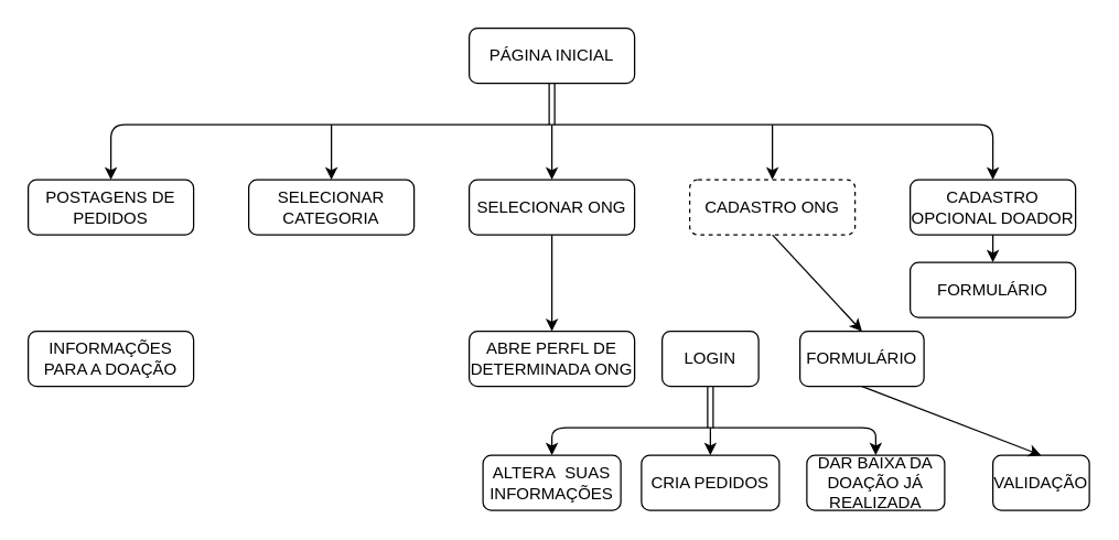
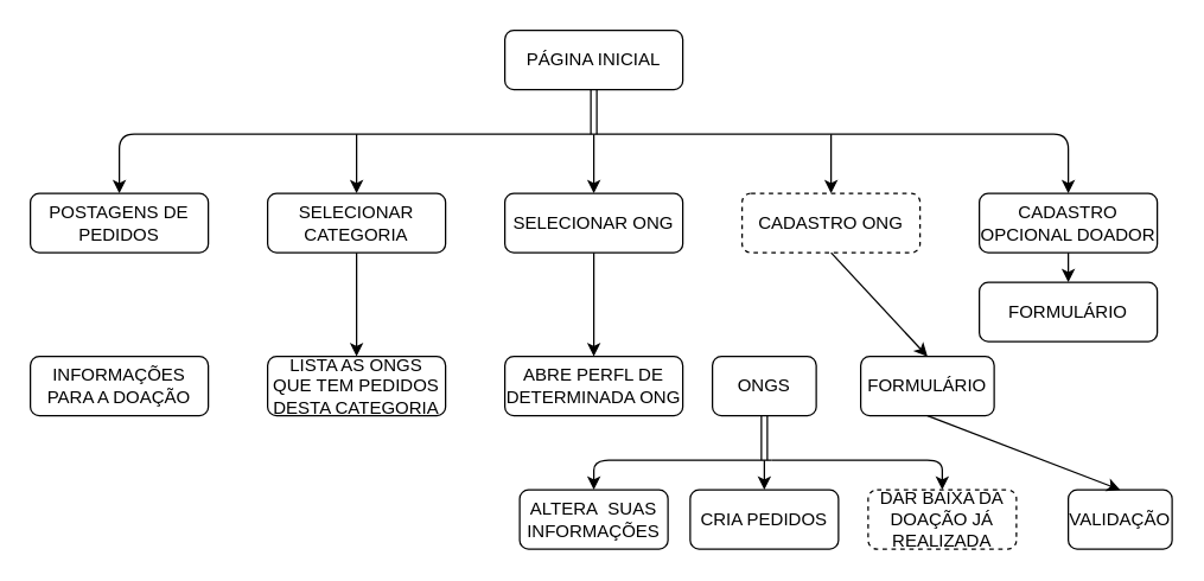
  <mxCell id="0" />
  <mxCell id="1" parent="0" />
  <mxCell id="2" value="&lt;font style=&quot;vertical-align: inherit&quot;&gt;&lt;font style=&quot;vertical-align: inherit&quot;&gt;PÁGINA INICIAL&lt;/font&gt;&lt;/font&gt;" style="rounded=1;whiteSpace=wrap;html=1;fontSize=12;glass=0;strokeWidth=1;shadow=0;" parent="1" vertex="1"><mxGeometry x="340" y="20" width="120" height="40" as="geometry" /></mxCell>
  <mxCell id="3" value="&lt;font style=&quot;vertical-align: inherit&quot;&gt;&lt;font style=&quot;vertical-align: inherit&quot;&gt;&lt;font style=&quot;vertical-align: inherit&quot;&gt;&lt;font style=&quot;vertical-align: inherit&quot;&gt;CADASTRO ONG&lt;/font&gt;&lt;/font&gt;&lt;/font&gt;&lt;/font&gt;" style="rounded=1;whiteSpace=wrap;html=1;fontSize=12;glass=0;strokeWidth=1;shadow=0;dashed=1;" vertex="1" parent="1"><mxGeometry x="500" y="130" width="120" height="40" as="geometry" /></mxCell>
  <mxCell id="4" value="&lt;font style=&quot;vertical-align: inherit&quot;&gt;&lt;font style=&quot;vertical-align: inherit&quot;&gt;&lt;font style=&quot;vertical-align: inherit&quot;&gt;&lt;font style=&quot;vertical-align: inherit&quot;&gt;SELECIONAR CATEGORIA&lt;/font&gt;&lt;/font&gt;&lt;/font&gt;&lt;/font&gt;" style="rounded=1;whiteSpace=wrap;html=1;fontSize=12;glass=0;strokeWidth=1;shadow=0;" vertex="1" parent="1"><mxGeometry x="180" y="130" width="120" height="40" as="geometry" /></mxCell>
  <mxCell id="5" value="&lt;font style=&quot;vertical-align: inherit&quot;&gt;&lt;font style=&quot;vertical-align: inherit&quot;&gt;&lt;font style=&quot;vertical-align: inherit&quot;&gt;&lt;font style=&quot;vertical-align: inherit&quot;&gt;SELECIONAR ONG&lt;/font&gt;&lt;/font&gt;&lt;/font&gt;&lt;/font&gt;" style="rounded=1;whiteSpace=wrap;html=1;fontSize=12;glass=0;strokeWidth=1;shadow=0;" vertex="1" parent="1"><mxGeometry x="340" y="130" width="120" height="40" as="geometry" /></mxCell>
  <mxCell id="6" value="&lt;font style=&quot;vertical-align: inherit&quot;&gt;&lt;font style=&quot;vertical-align: inherit&quot;&gt;&lt;font style=&quot;vertical-align: inherit&quot;&gt;&lt;font style=&quot;vertical-align: inherit&quot;&gt;CADASTRO OPCIONAL DOADOR&lt;/font&gt;&lt;/font&gt;&lt;/font&gt;&lt;/font&gt;" style="rounded=1;whiteSpace=wrap;html=1;fontSize=12;glass=0;strokeWidth=1;shadow=0;" vertex="1" parent="1"><mxGeometry x="660" y="130" width="120" height="40" as="geometry" /></mxCell>
  <mxCell id="7" value="&lt;font style=&quot;vertical-align: inherit&quot;&gt;&lt;font style=&quot;vertical-align: inherit&quot;&gt;POSTAGENS DE PEDIDOS&lt;/font&gt;&lt;/font&gt;" style="rounded=1;whiteSpace=wrap;html=1;fontSize=12;glass=0;strokeWidth=1;shadow=0;" vertex="1" parent="1"><mxGeometry x="20" y="130" width="120" height="40" as="geometry" /></mxCell>
  <mxCell id="8" value="" style="shape=link;html=1;entryX=0.5;entryY=1;entryDx=0;entryDy=0;" edge="1" parent="1" target="2"><mxGeometry width="100" relative="1" as="geometry"><mxPoint x="400" y="90" as="sourcePoint" /><mxPoint x="460" y="260" as="targetPoint" /></mxGeometry></mxCell>
  <mxCell id="9" value="" style="endArrow=classic;html=1;entryX=0.5;entryY=0;entryDx=0;entryDy=0;" edge="1" parent="1" target="7"><mxGeometry width="50" height="50" relative="1" as="geometry"><mxPoint x="400" y="90" as="sourcePoint" /><mxPoint x="390" y="240" as="targetPoint" /><Array as="points"><mxPoint x="80" y="90" /></Array></mxGeometry></mxCell>
  <mxCell id="10" value="" style="endArrow=classic;html=1;entryX=0.5;entryY=0;entryDx=0;entryDy=0;" edge="1" parent="1" target="4"><mxGeometry width="50" height="50" relative="1" as="geometry"><mxPoint x="240" y="90" as="sourcePoint" /><mxPoint x="240" y="240" as="targetPoint" /></mxGeometry></mxCell>
  <mxCell id="11" value="" style="endArrow=classic;html=1;entryX=0.5;entryY=0;entryDx=0;entryDy=0;" edge="1" parent="1" target="5"><mxGeometry width="50" height="50" relative="1" as="geometry"><mxPoint x="400" y="90" as="sourcePoint" /><mxPoint x="320" y="240" as="targetPoint" /></mxGeometry></mxCell>
  <mxCell id="12" value="" style="endArrow=classic;html=1;entryX=0.5;entryY=0;entryDx=0;entryDy=0;" edge="1" parent="1" target="6"><mxGeometry width="50" height="50" relative="1" as="geometry"><mxPoint x="400" y="90" as="sourcePoint" /><mxPoint x="520" y="240" as="targetPoint" /><Array as="points"><mxPoint x="720" y="90" /></Array></mxGeometry></mxCell>
  <mxCell id="13" value="" style="endArrow=classic;html=1;entryX=0.5;entryY=0;entryDx=0;entryDy=0;" edge="1" parent="1" target="3"><mxGeometry width="50" height="50" relative="1" as="geometry"><mxPoint x="560" y="90" as="sourcePoint" /><mxPoint x="550" y="270" as="targetPoint" /></mxGeometry></mxCell>
  <mxCell id="14" value="INFORMAÇÕES PARA A DOAÇÃO" style="rounded=1;whiteSpace=wrap;html=1;fontSize=12;glass=0;strokeWidth=1;shadow=0;" vertex="1" parent="1"><mxGeometry x="20" y="240" width="120" height="40" as="geometry" /></mxCell>
+ <mxCell id="15" value="" style="endArrow=classic;html=1;exitX=0.5;exitY=1;exitDx=0;exitDy=0;entryX=0.5;entryY=0;entryDx=0;entryDy=0;" edge="1" parent="1" source="4" target="16"><mxGeometry width="50" height="50" relative="1" as="geometry"><mxPoint x="230" y="270" as="sourcePoint" /><mxPoint x="240" y="240" as="targetPoint" /></mxGeometry></mxCell>
+ <mxCell id="16" value="LISTA AS ONGS QUE TEM PEDIDOS DESTA CATEGORIA" style="rounded=1;whiteSpace=wrap;html=1;fontSize=12;glass=0;strokeWidth=1;shadow=0;" vertex="1" parent="1"><mxGeometry x="180" y="240" width="120" height="40" as="geometry" /></mxCell>
  <mxCell id="17" value="ABRE PERFL DE DETERMINADA ONG" style="rounded=1;whiteSpace=wrap;html=1;fontSize=12;glass=0;strokeWidth=1;shadow=0;" vertex="1" parent="1"><mxGeometry x="340" y="240" width="120" height="40" as="geometry" /></mxCell>
  <mxCell id="18" value="" style="endArrow=classic;html=1;exitX=0.5;exitY=1;exitDx=0;exitDy=0;entryX=0.5;entryY=0;entryDx=0;entryDy=0;" edge="1" parent="1" source="5" target="17"><mxGeometry width="50" height="50" relative="1" as="geometry"><mxPoint x="250" y="180" as="sourcePoint" /><mxPoint x="250" y="250" as="targetPoint" /></mxGeometry></mxCell>
- <mxCell id="19" value="LOGIN" style="rounded=1;whiteSpace=wrap;html=1;fontSize=12;glass=0;strokeWidth=1;shadow=0;" vertex="1" parent="1"><mxGeometry x="480" y="240" width="70" height="40" as="geometry" /></mxCell>
+ <mxCell id="19" value="ONGS" style="rounded=1;whiteSpace=wrap;html=1;fontSize=12;glass=0;strokeWidth=1;shadow=0;" vertex="1" parent="1"><mxGeometry x="480" y="240" width="70" height="40" as="geometry" /></mxCell>
  <mxCell id="20" value="FORMULÁRIO" style="rounded=1;whiteSpace=wrap;html=1;fontSize=12;glass=0;strokeWidth=1;shadow=0;" vertex="1" parent="1"><mxGeometry x="580" y="240" width="90" height="40" as="geometry" /></mxCell>
  <mxCell id="21" value="" style="endArrow=classic;html=1;exitX=0.5;exitY=1;exitDx=0;exitDy=0;entryX=0.5;entryY=0;entryDx=0;entryDy=0;" edge="1" parent="1" source="3" target="20"><mxGeometry width="50" height="50" relative="1" as="geometry"><mxPoint x="570" y="180" as="sourcePoint" /><mxPoint x="525" y="250" as="targetPoint" /></mxGeometry></mxCell>
  <mxCell id="22" value="ALTERA&amp;nbsp; SUAS INFORMAÇÕES" style="rounded=1;whiteSpace=wrap;html=1;fontSize=12;glass=0;strokeWidth=1;shadow=0;" vertex="1" parent="1"><mxGeometry x="350" y="330" width="100" height="40" as="geometry" /></mxCell>
  <mxCell id="23" value="CRIA PEDIDOS" style="rounded=1;whiteSpace=wrap;html=1;fontSize=12;glass=0;strokeWidth=1;shadow=0;" vertex="1" parent="1"><mxGeometry x="465" y="330" width="100" height="40" as="geometry" /></mxCell>
- <mxCell id="24" value="DAR BAIXA DA DOAÇÃO JÁ REALIZADA" style="rounded=1;whiteSpace=wrap;html=1;fontSize=12;glass=0;strokeWidth=1;shadow=0;" vertex="1" parent="1"><mxGeometry x="585" y="330" width="100" height="40" as="geometry" /></mxCell>
+ <mxCell id="24" value="DAR BAIXA DA DOAÇÃO JÁ REALIZADA" style="rounded=1;whiteSpace=wrap;html=1;fontSize=12;glass=0;strokeWidth=1;shadow=0;dashed=1;" vertex="1" parent="1"><mxGeometry x="585" y="330" width="100" height="40" as="geometry" /></mxCell>
  <mxCell id="25" value="" style="shape=link;html=1;exitX=0.5;exitY=1;exitDx=0;exitDy=0;" edge="1" parent="1" source="19"><mxGeometry width="100" relative="1" as="geometry"><mxPoint x="480" y="310" as="sourcePoint" /><mxPoint x="515" y="310" as="targetPoint" /></mxGeometry></mxCell>
  <mxCell id="26" value="" style="endArrow=classic;html=1;entryX=0.5;entryY=0;entryDx=0;entryDy=0;" edge="1" parent="1" target="22"><mxGeometry width="50" height="50" relative="1" as="geometry"><mxPoint x="520" y="310" as="sourcePoint" /><mxPoint x="530" y="370" as="targetPoint" /><Array as="points"><mxPoint x="400" y="310" /></Array></mxGeometry></mxCell>
  <mxCell id="27" value="" style="endArrow=classic;html=1;entryX=0.5;entryY=0;entryDx=0;entryDy=0;" edge="1" parent="1" target="23"><mxGeometry width="50" height="50" relative="1" as="geometry"><mxPoint x="515" y="310" as="sourcePoint" /><mxPoint x="580" y="410" as="targetPoint" /></mxGeometry></mxCell>
  <mxCell id="28" value="" style="endArrow=classic;html=1;entryX=0.5;entryY=0;entryDx=0;entryDy=0;" edge="1" parent="1" target="24"><mxGeometry width="50" height="50" relative="1" as="geometry"><mxPoint x="520" y="310" as="sourcePoint" /><mxPoint x="620" y="290" as="targetPoint" /><Array as="points"><mxPoint x="635" y="310" /></Array></mxGeometry></mxCell>
  <mxCell id="29" value="VALIDAÇÃO" style="rounded=1;whiteSpace=wrap;html=1;fontSize=12;glass=0;strokeWidth=1;shadow=0;" vertex="1" parent="1"><mxGeometry x="720" y="330" width="70" height="40" as="geometry" /></mxCell>
  <mxCell id="30" value="" style="endArrow=classic;html=1;exitX=0.5;exitY=1;exitDx=0;exitDy=0;entryX=0.5;entryY=0;entryDx=0;entryDy=0;" edge="1" parent="1" source="20" target="29"><mxGeometry width="50" height="50" relative="1" as="geometry"><mxPoint x="740" y="300" as="sourcePoint" /><mxPoint x="790" y="250" as="targetPoint" /></mxGeometry></mxCell>
  <mxCell id="31" value="&lt;font style=&quot;vertical-align: inherit&quot;&gt;&lt;font style=&quot;vertical-align: inherit&quot;&gt;&lt;font style=&quot;vertical-align: inherit&quot;&gt;&lt;font style=&quot;vertical-align: inherit&quot;&gt;FORMULÁRIO&lt;/font&gt;&lt;/font&gt;&lt;/font&gt;&lt;/font&gt;" style="rounded=1;whiteSpace=wrap;html=1;fontSize=12;glass=0;strokeWidth=1;shadow=0;" vertex="1" parent="1"><mxGeometry x="660" y="190" width="120" height="40" as="geometry" /></mxCell>
  <mxCell id="32" value="" style="endArrow=classic;html=1;exitX=0.5;exitY=1;exitDx=0;exitDy=0;entryX=0.5;entryY=0;entryDx=0;entryDy=0;" edge="1" parent="1" source="6" target="31"><mxGeometry width="50" height="50" relative="1" as="geometry"><mxPoint x="740" y="290" as="sourcePoint" /><mxPoint x="790" y="240" as="targetPoint" /></mxGeometry></mxCell>
